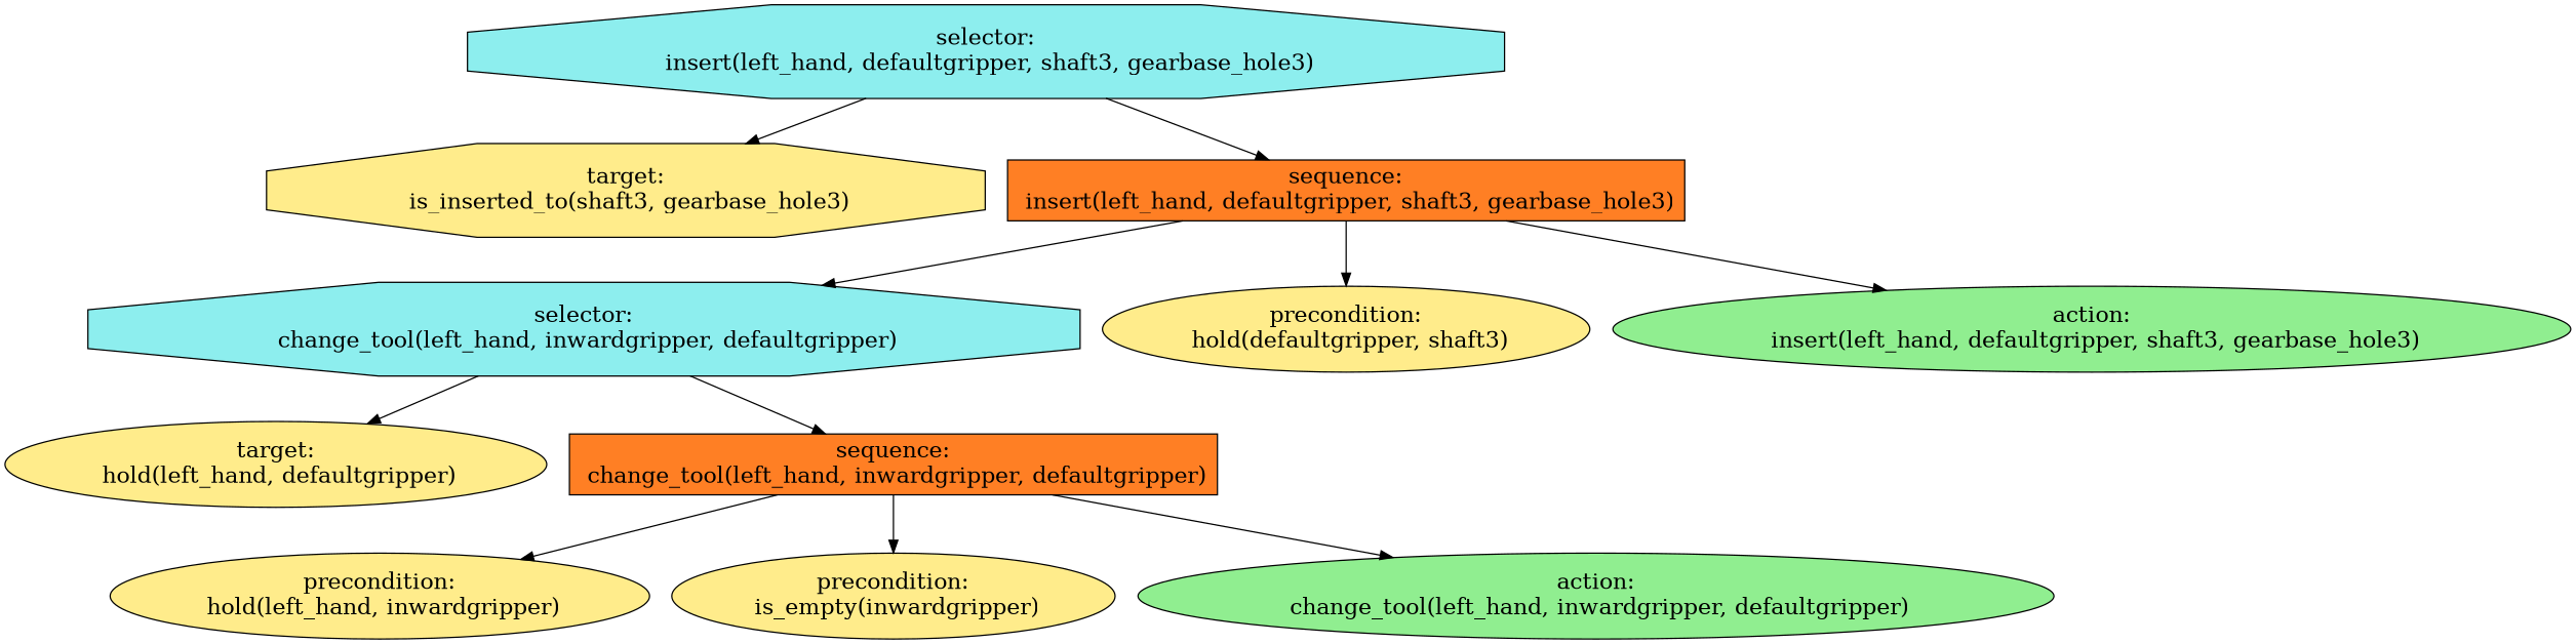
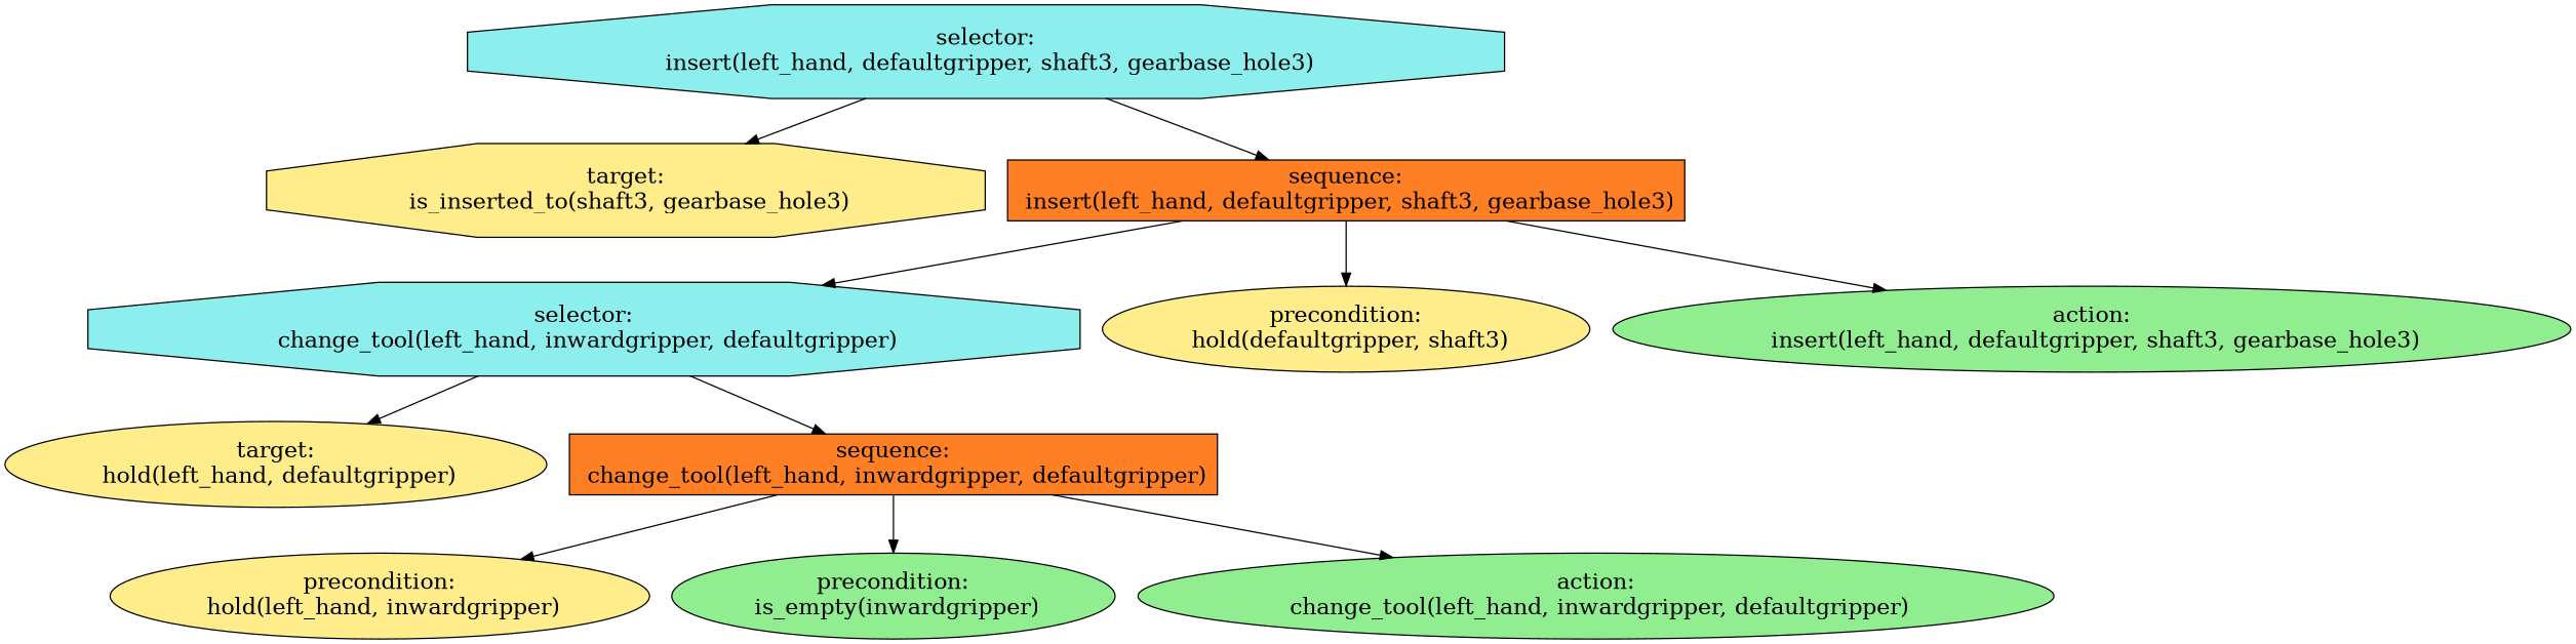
  digraph {
    fontname="times-roman"
    ordering=out
    node [fillcolor=lightgoldenrod1 fontcolor=black fontname="times-roman" fontsize=18 shape=ellipse style=filled]
    edge [fontname="times-roman"]
    n1 [fillcolor=darkslategray2 label="selector:\n insert(left_hand, defaultgripper, shaft3, gearbase_hole3)" shape=octagon]
    n2 [label="target:\n is_inserted_to(shaft3, gearbase_hole3)" shape=octagon]
    n3 [fillcolor=chocolate1 label="sequence:\n insert(left_hand, defaultgripper, shaft3, gearbase_hole3)" shape=box]
    n4 [fillcolor=darkslategray2 label="selector:\n change_tool(left_hand, inwardgripper, defaultgripper)" shape=octagon]
    n5 [label="precondition:\n hold(defaultgripper, shaft3)"]
    n6 [fillcolor=lightgreen label="action:\n insert(left_hand, defaultgripper, shaft3, gearbase_hole3)"]
    n7 [label="target:\n hold(left_hand, defaultgripper)"]
    n8 [fillcolor=chocolate1 label="sequence:\n change_tool(left_hand, inwardgripper, defaultgripper)" shape=box]
    n9 [label="precondition:\n hold(left_hand, inwardgripper)"]
-   n10 [label="precondition:\n is_empty(inwardgripper)"]
+   n10 [fillcolor=lightgreen label="precondition:\n is_empty(inwardgripper)"]
    n11 [fillcolor=lightgreen label="action:\n change_tool(left_hand, inwardgripper, defaultgripper)"]
    n1 -> n2
    n1 -> n3
    n3 -> n4
    n3 -> n5
    n3 -> n6
    n4 -> n7
    n4 -> n8
    n8 -> n9
    n8 -> n10
    n8 -> n11
  }
